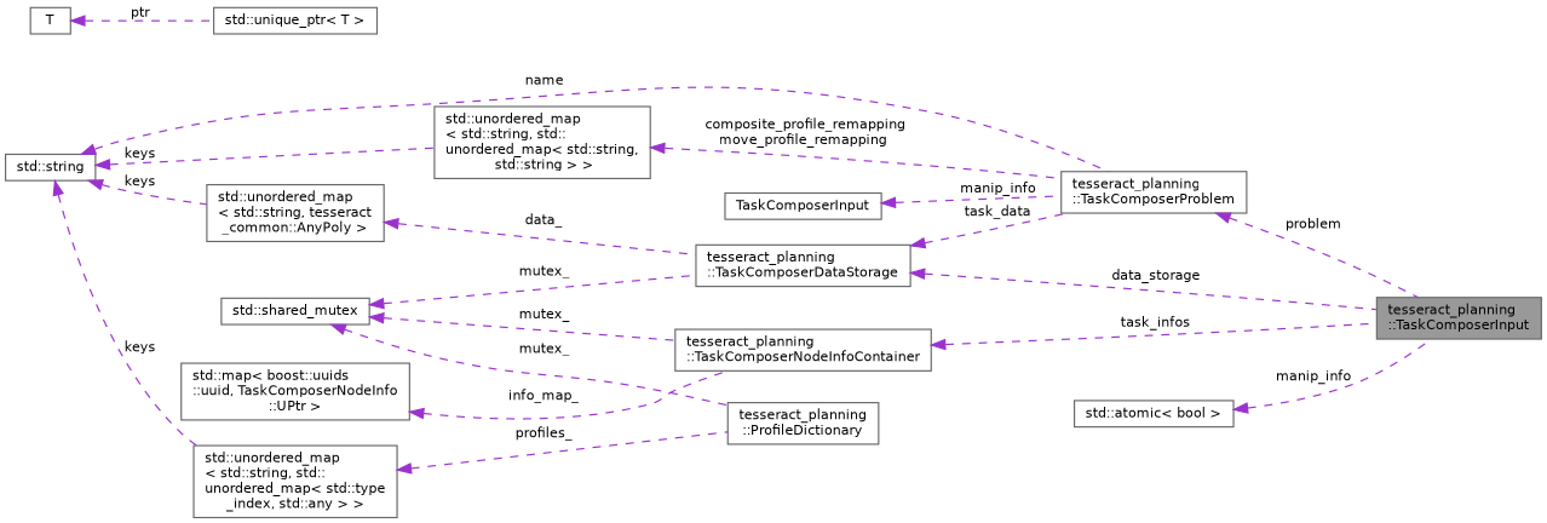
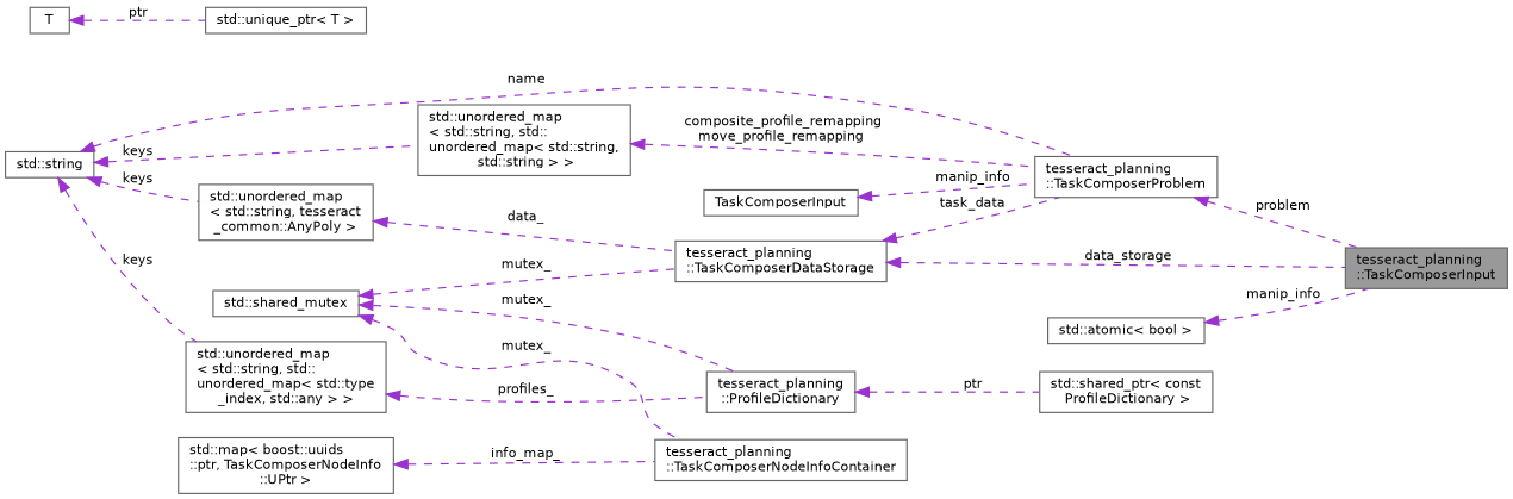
  digraph {
    rankdir=LR
    node [color=gray40 fillcolor=white fontname=Helvetica fontsize=10 shape=box style=filled]
    edge [color=darkorchid3 dir=back fontname=Helvetica fontsize=10 labelfontname=Helvetica labelfontsize=10 style=dashed]
    n1 [fillcolor=grey60 fontcolor=black height=0.2 label="tesseract_planning\l::TaskComposerInput" width=0.4]
    n2 [height=0.2 label="tesseract_planning\l::TaskComposerProblem" width=0.4]
    n3 [height=0.2 label="std::string" width=0.4]
    n4 [height=0.2 label="std::unordered_map\l\< std::string, std::\lunordered_map\< std::string,\l std::string \> \>" width=0.4]
    n5 [height=0.2 label="std::unordered_map\l\< std::string, tesseract\l_common::AnyPoly \>" width=0.4]
    n6 [height=0.2 label="std::unordered_map\l\< std::string, std::\lunordered_map\< std::type\l_index, std::any \> \>" width=0.4]
    n7 [height=0.2 label="tesseract_planning\l::TaskComposerDataStorage" width=0.4]
    n8 [height=0.2 label="tesseract_planning\l::ProfileDictionary" width=0.4]
    n9 [height=0.2 label=TaskComposerInput width=0.4]
    n10 [height=0.2 label="std::shared_mutex" width=0.4]
    n11 [height=0.2 label="tesseract_planning\l::TaskComposerNodeInfoContainer" width=0.4]
-   n13 [height=0.2 label="std::map\< boost::uuids\l::uuid, TaskComposerNodeInfo\l::UPtr \>" width=0.4]
+   n12 [height=0.2 label="std::shared_ptr\< const\l ProfileDictionary \>" width=0.4]
+   n13 [height=0.2 label="std::map\< boost::uuids\l::ptr, TaskComposerNodeInfo\l::UPtr \>" width=0.4]
    n14 [height=0.2 label="std::unique_ptr\< T \>" width=0.4]
    n15 [height=0.2 label=T width=0.4]
    n16 [height=0.2 label="std::atomic\< bool \>" width=0.4]
    n2 -> n1 [label=" problem"]
    n3 -> n2 [label=" name"]
    n3 -> n4 [label=" keys"]
    n3 -> n5 [label=" keys"]
    n3 -> n6 [label=" keys"]
    n4 -> n2 [label=" composite_profile_remapping\nmove_profile_remapping"]
    n5 -> n7 [label=" data_"]
    n6 -> n8 [label=" profiles_"]
    n7 -> n1 [label=" data_storage"]
    n7 -> n2 [label=" task_data"]
+   n8 -> n12 [label=" ptr"]
    n9 -> n2 [label=" manip_info"]
    n10 -> n7 [label=" mutex_"]
    n10 -> n8 [label=" mutex_"]
    n10 -> n11 [label=" mutex_"]
-   n11 -> n1 [label=" task_infos"]
    n13 -> n11 [label=" info_map_"]
    n15 -> n14 [label=" ptr"]
    n16 -> n1 [label=" manip_info"]
  }
